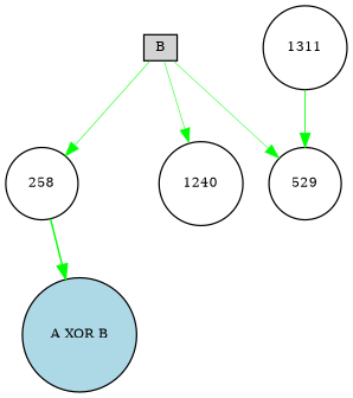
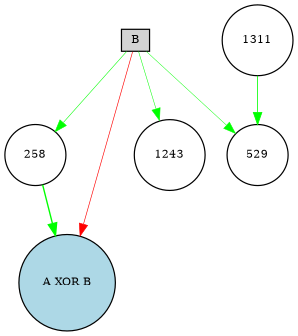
  digraph {
    node [fillcolor=white fontsize=9 shape=circle style=filled]
    edge [color=green style=solid]
    258 [height=0.2 width=0.2]
    "A XOR B" [fillcolor=lightblue height=0.2 width=0.2]
-   1240 [height=0.2 width=0.2]
+   1240 [height=0.2 width=0.2 label=1243]
    B [fillcolor=lightgray height=0.2 shape=box width=0.2]
    n5 [height=0.2 label=529 width=0.2]
    1311 [height=0.2 width=0.2]
    258 -> "A XOR B" [penwidth=1.1222123850935]
    B -> 258 [penwidth=0.45146877812741315]
+   B -> "A XOR B" [color=red penwidth=0.516070559299582]
    B -> 1240 [penwidth=0.4159305767227486]
    B -> n5 [penwidth=0.3715967873451036]
    1311 -> n5 [penwidth=0.6509948671062104]
  }
